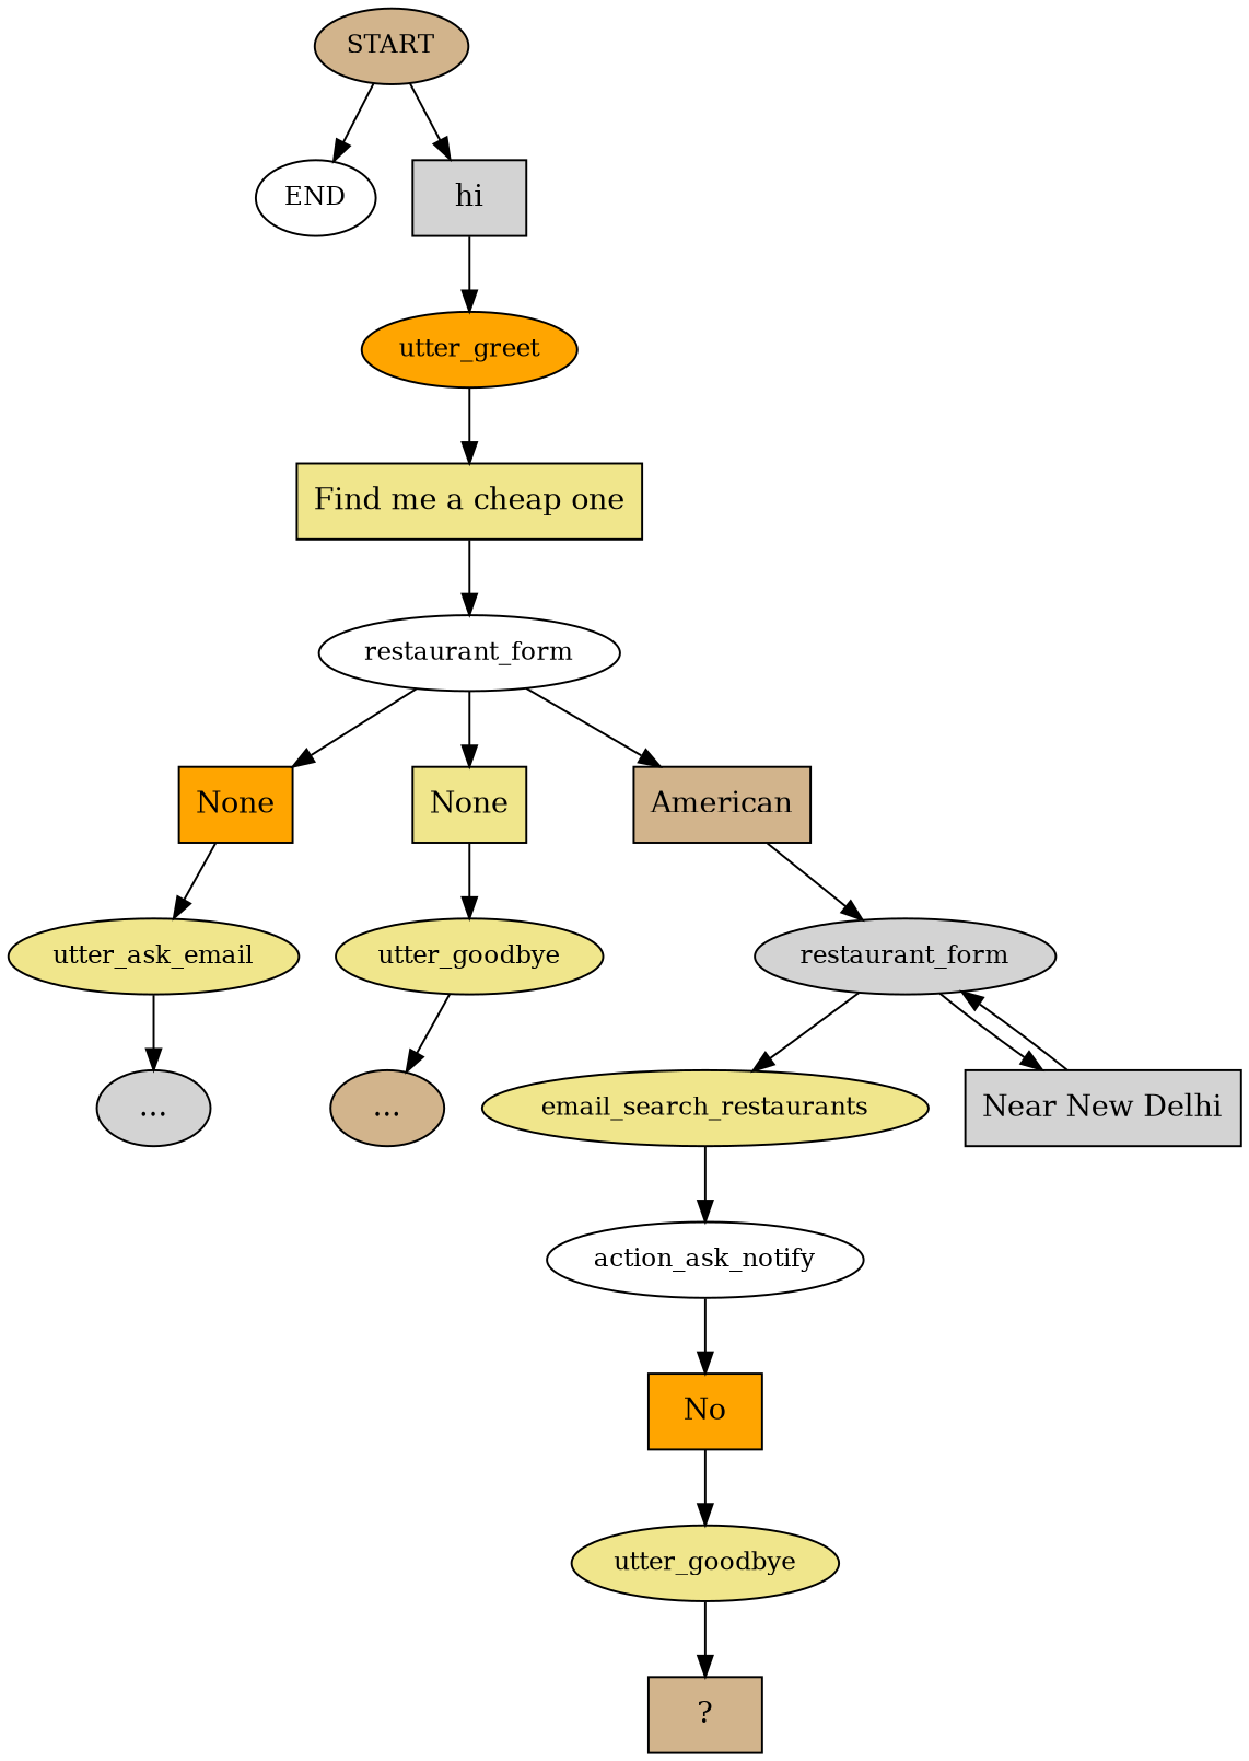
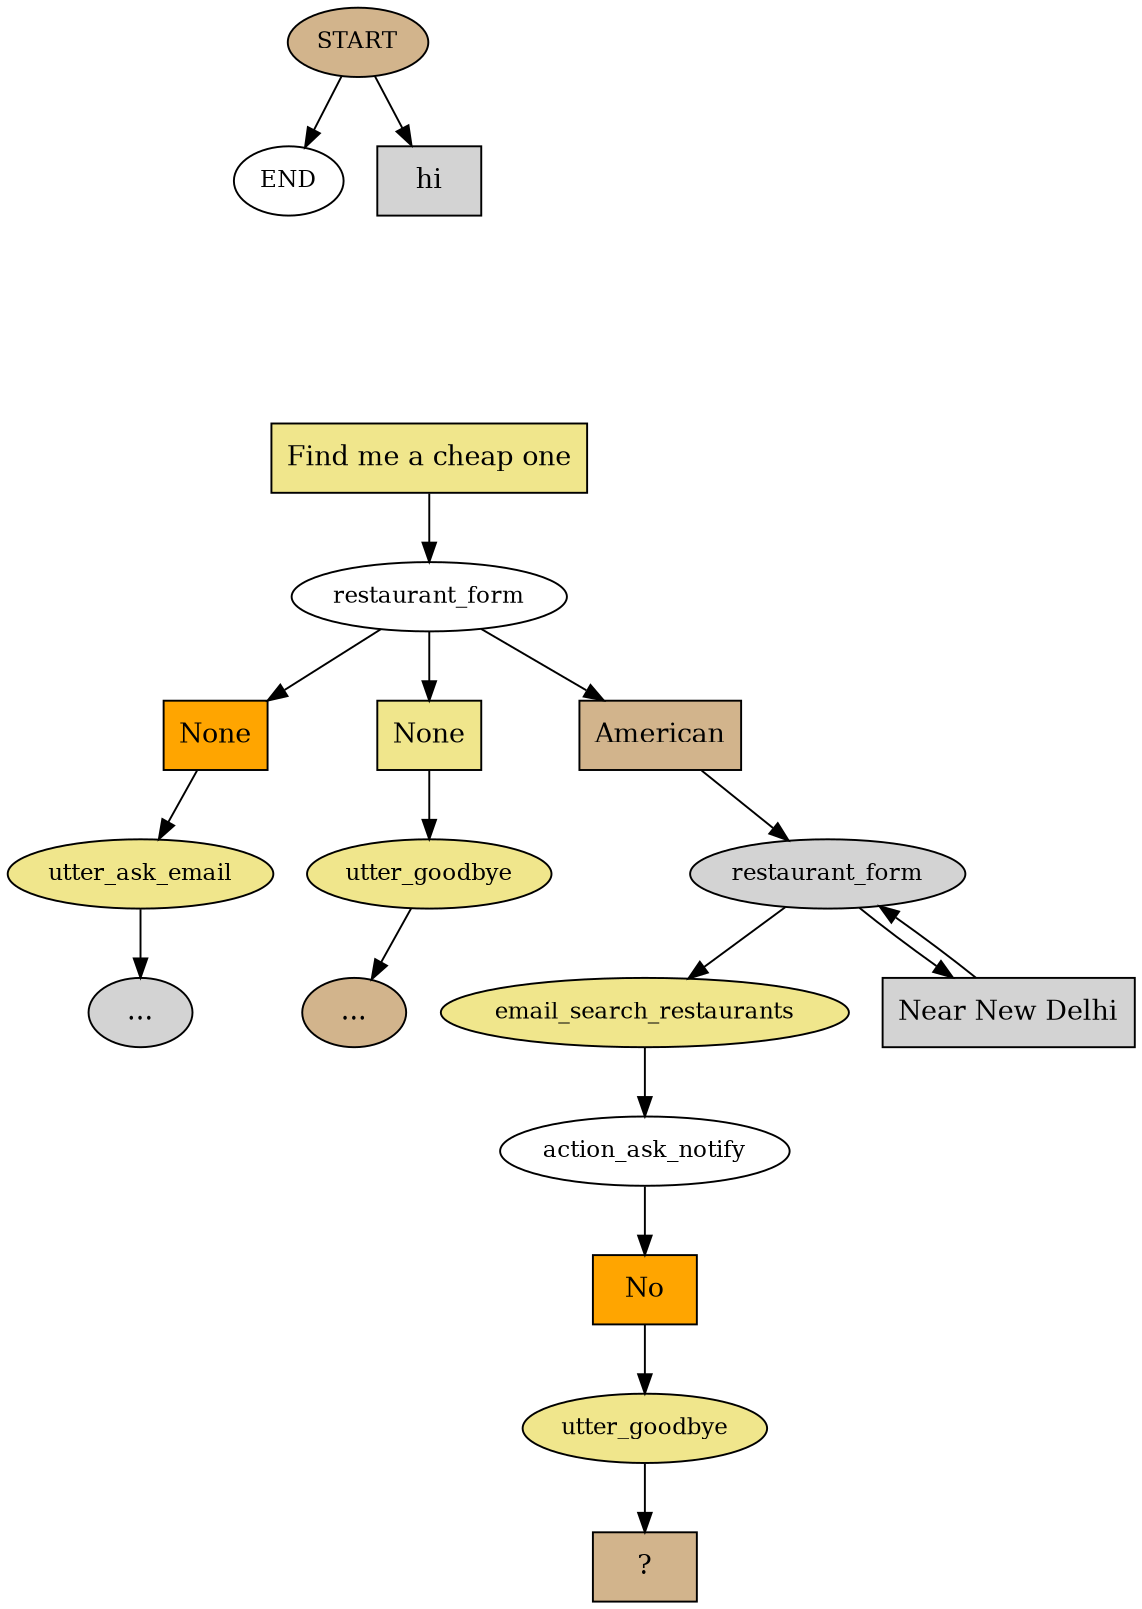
  digraph {
    node [fillcolor=khaki style=filled]
    n1 [fillcolor=tan fontsize=12 label=START]
    n2 [fillcolor=white fontsize=12 label=END]
    n3 [fillcolor=lightgrey label=hi shape=rect]
-   n4 [fillcolor=orange fontsize=12 label=utter_greet]
    n5 [label="Find me a cheap one" shape=rect]
    n6 [fillcolor=white fontsize=12 label=restaurant_form]
    n7 [fillcolor=orange label=None shape=rect]
    n8 [label=None shape=rect]
    n9 [fillcolor=tan label=American shape=rect]
    n10 [fontsize=12 label=utter_ask_email]
    n11 [fontsize=12 label=utter_goodbye]
    n12 [fillcolor=lightgrey fontsize=12 label=restaurant_form]
    n13 [fillcolor=lightgrey label="..."]
    n14 [fillcolor=tan label="..."]
    n15 [fontsize=12 label=email_search_restaurants]
    n16 [fillcolor=lightgrey label="Near New Delhi" shape=rect]
    n17 [fillcolor=white fontsize=12 label=action_ask_notify]
    n18 [fillcolor=orange label=No shape=rect]
    n19 [fontsize=12 label=utter_goodbye]
    n20 [fillcolor=tan label="  ?  " shape=rect]
    n1 -> n2
    n1 -> n3
-   n3 -> n4
-   n4 -> n5
    n5 -> n6
    n6 -> n7
    n6 -> n8
    n6 -> n9
    n7 -> n10
    n8 -> n11
    n9 -> n12
    n10 -> n13
    n11 -> n14
    n12 -> n15
    n12 -> n16
    n15 -> n17
    n16 -> n12
    n17 -> n18
    n18 -> n19
    n19 -> n20
  }
